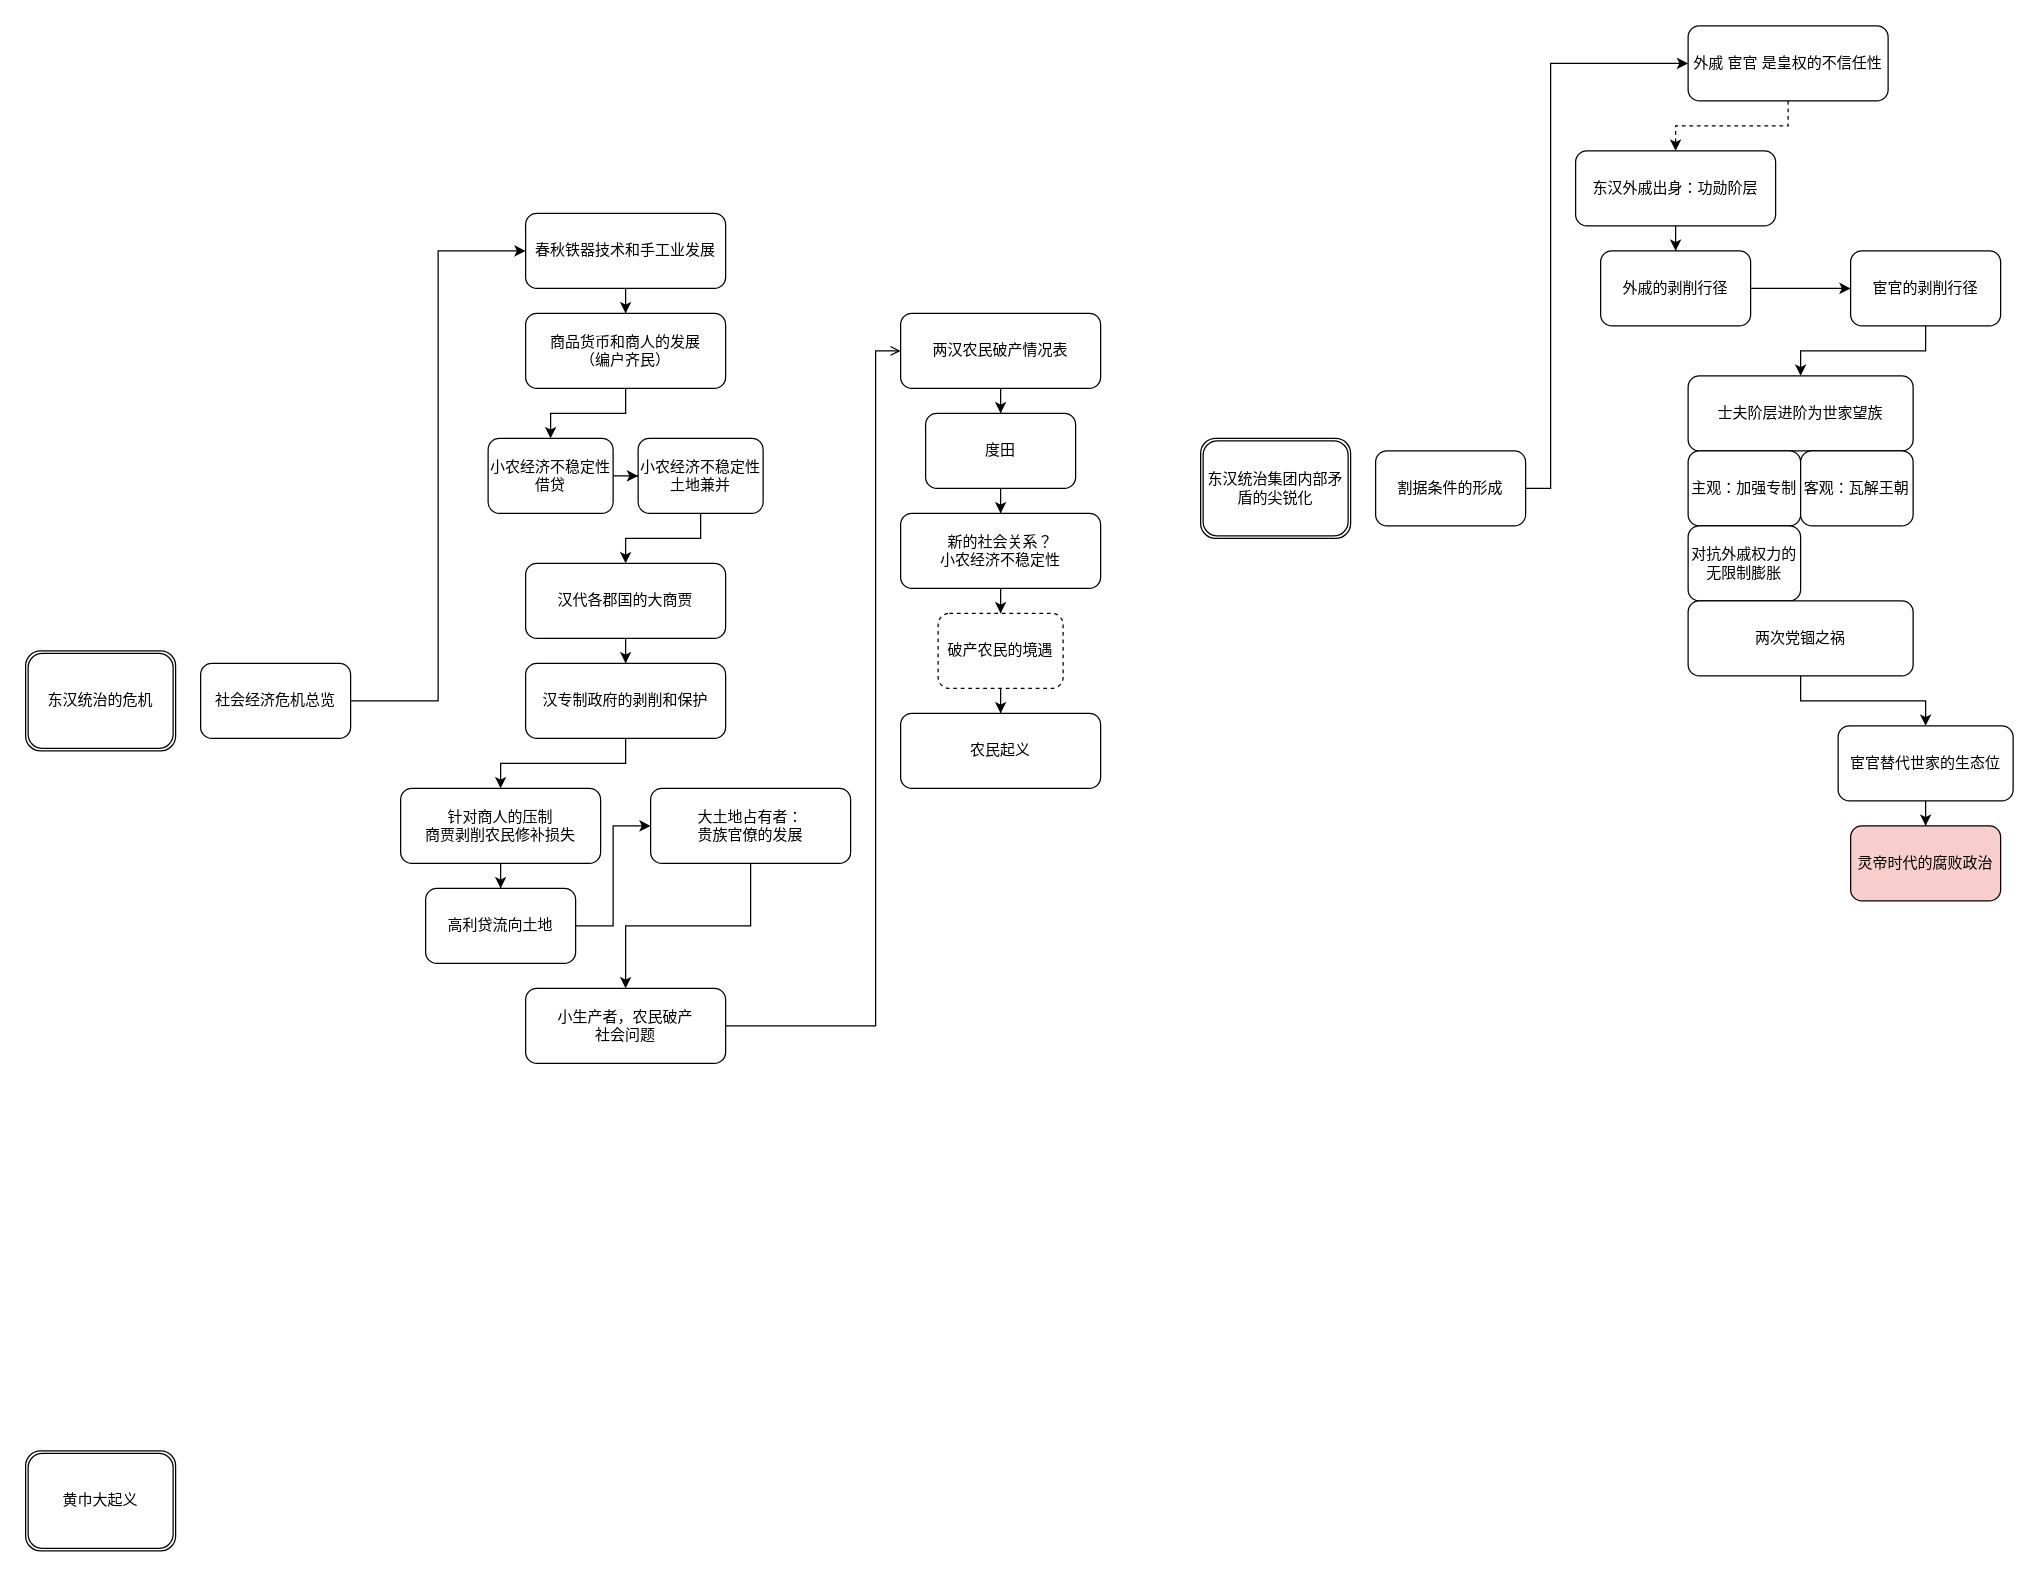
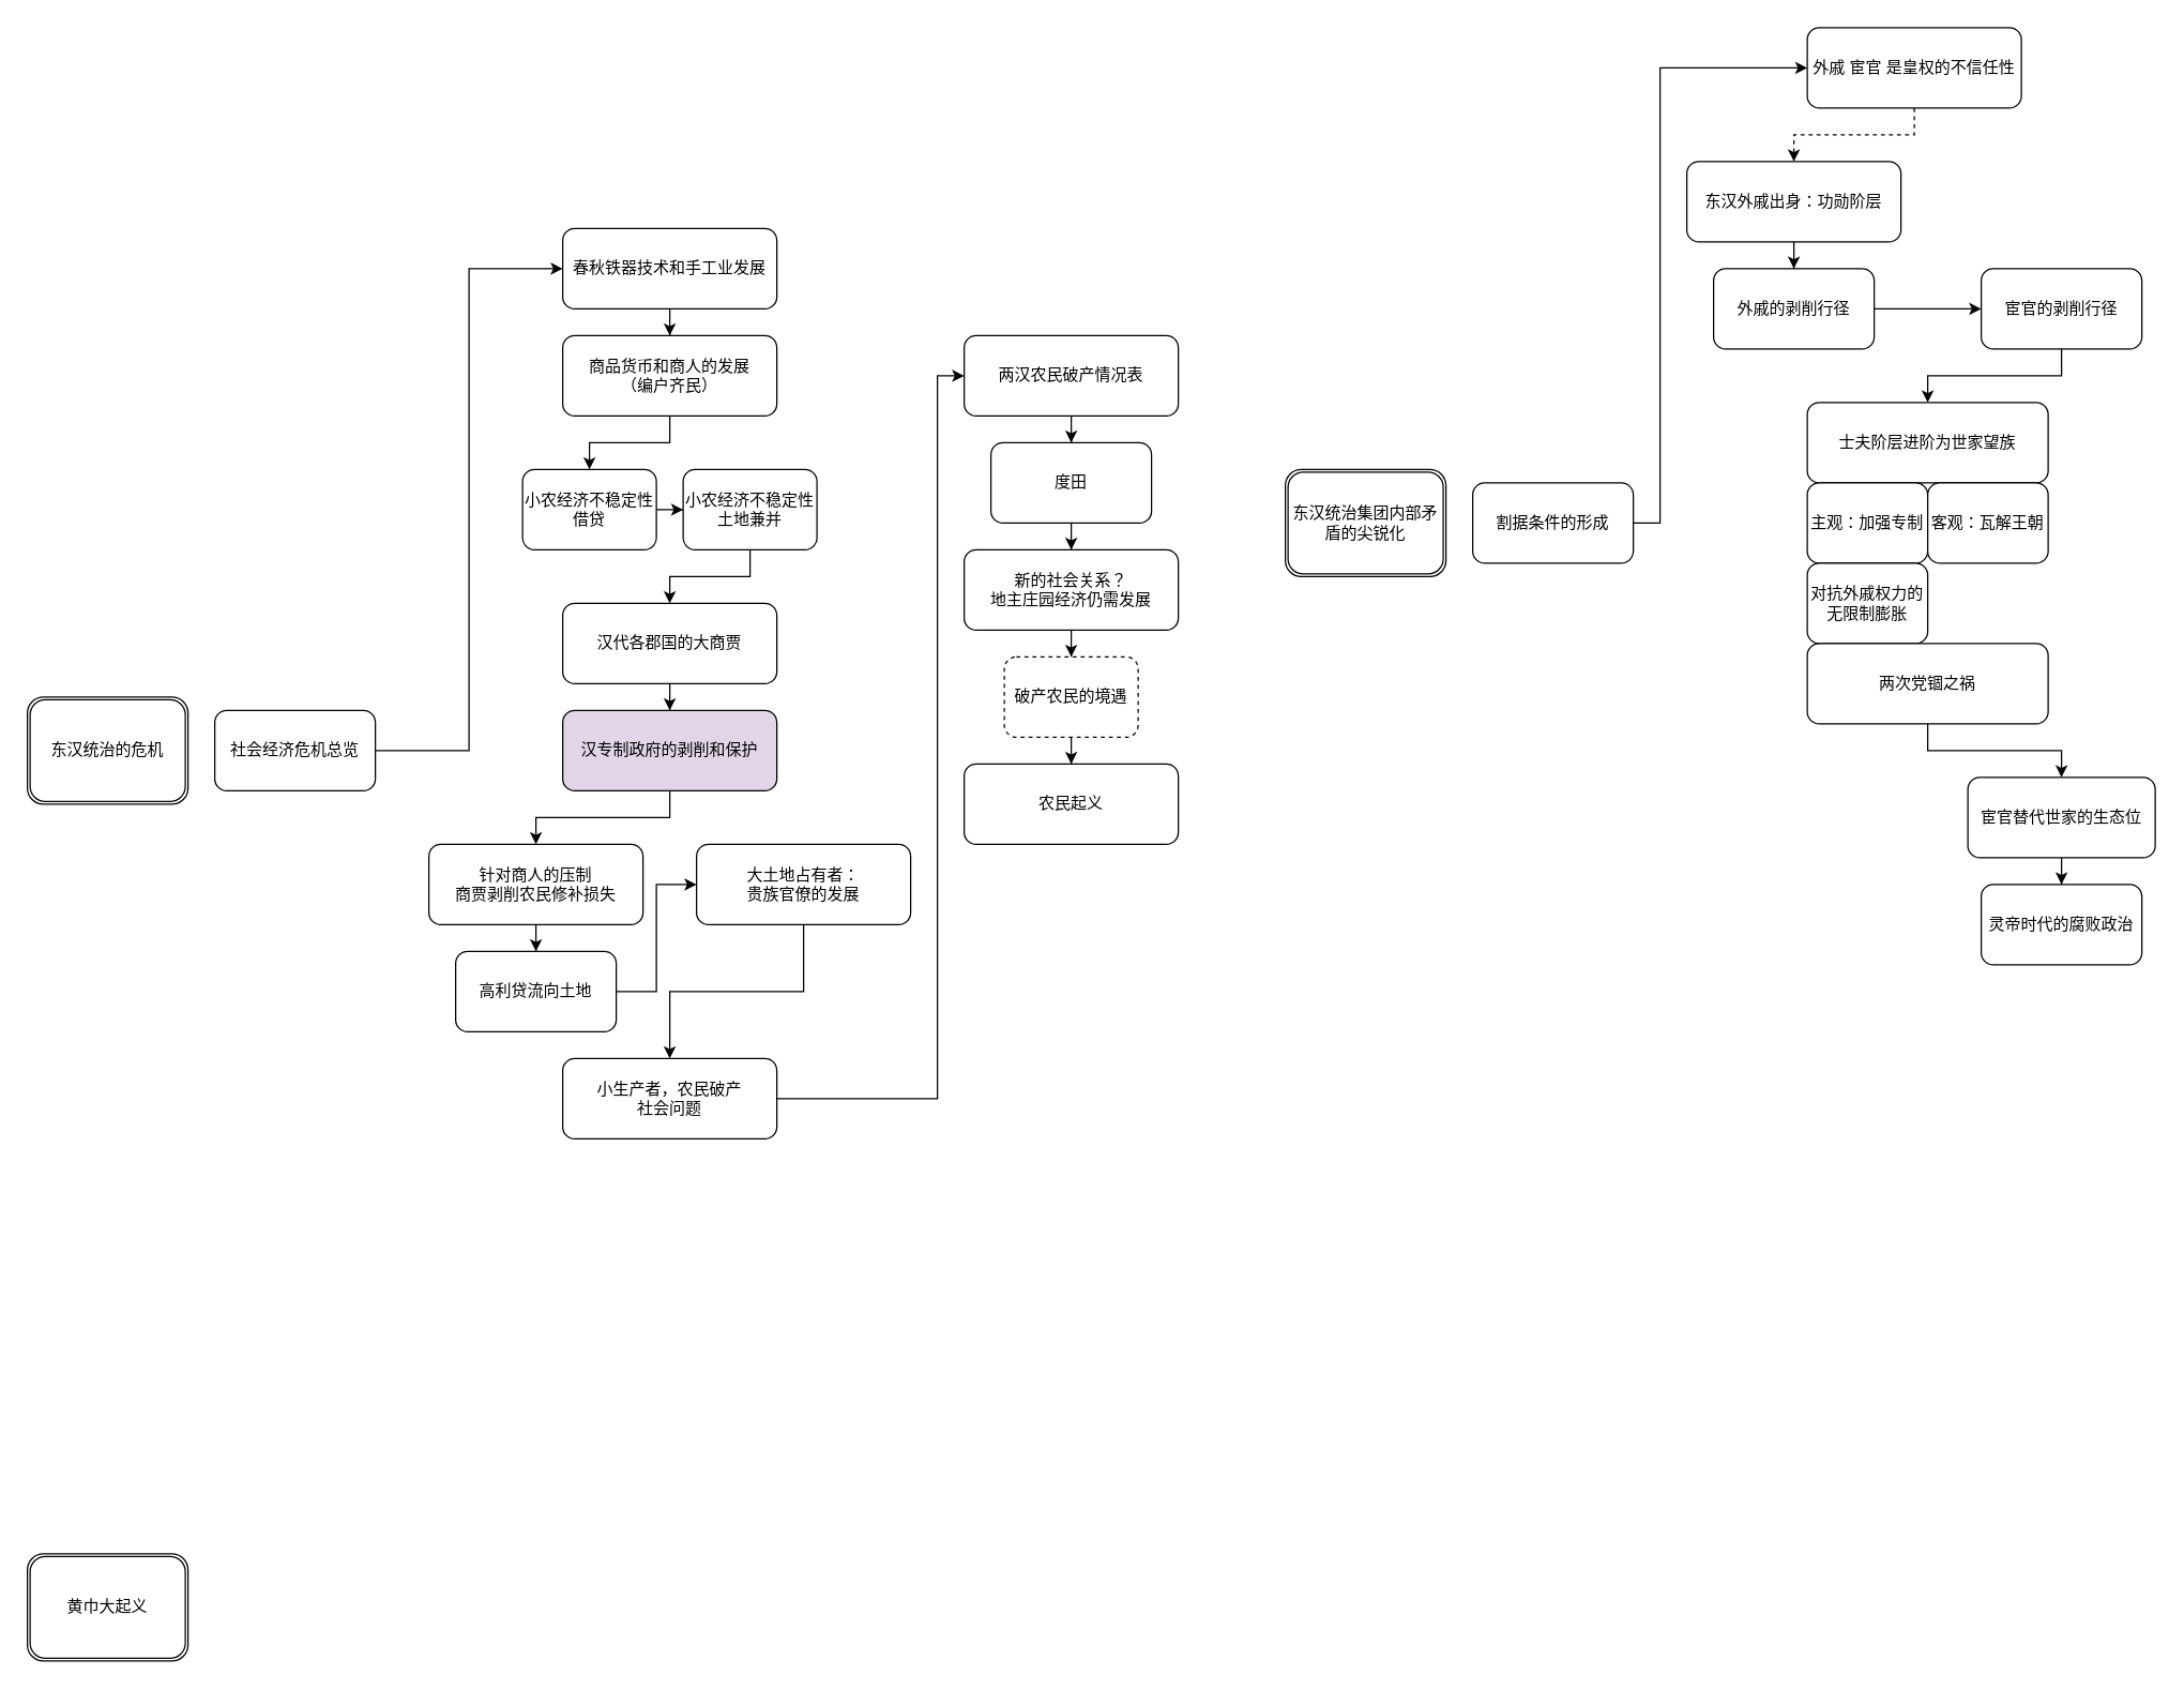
  <mxCell id="0" />
  <mxCell id="1" parent="0" />
  <mxCell id="2" style="edgeStyle=orthogonalEdgeStyle;rounded=0;orthogonalLoop=1;jettySize=auto;html=1;entryX=0;entryY=0.5;entryDx=0;entryDy=0;" parent="1" source="3" target="6" edge="1"><mxGeometry relative="1" as="geometry" /></mxCell>
  <mxCell id="3" value="社会经济危机总览" style="rounded=1;whiteSpace=wrap;html=1;" parent="1" vertex="1"><mxGeometry x="160" y="530" width="120" height="60" as="geometry" /></mxCell>
  <mxCell id="4" value="&lt;span&gt;东汉统治的危机&lt;/span&gt;" style="shape=ext;double=1;rounded=1;whiteSpace=wrap;html=1;" parent="1" vertex="1"><mxGeometry y="520" width="120" height="80" as="geometry" x="20" /></mxCell>
  <mxCell id="5" style="edgeStyle=orthogonalEdgeStyle;rounded=0;orthogonalLoop=1;jettySize=auto;html=1;entryX=0.5;entryY=0;entryDx=0;entryDy=0;" parent="1" source="6" target="8" edge="1"><mxGeometry relative="1" as="geometry" /></mxCell>
  <mxCell id="6" value="春秋铁器技术和手工业发展" style="rounded=1;whiteSpace=wrap;html=1;" parent="1" vertex="1"><mxGeometry x="420" y="170" width="160" height="60" as="geometry" /></mxCell>
  <mxCell id="7" style="edgeStyle=orthogonalEdgeStyle;rounded=0;orthogonalLoop=1;jettySize=auto;html=1;" parent="1" source="8" target="10" edge="1"><mxGeometry relative="1" as="geometry" /></mxCell>
  <mxCell id="8" value="商品货币和商人的发展&lt;br&gt;（编户齐民）" style="rounded=1;whiteSpace=wrap;html=1;" parent="1" vertex="1"><mxGeometry x="420" y="250" width="160" height="60" as="geometry" /></mxCell>
  <mxCell id="9" style="edgeStyle=orthogonalEdgeStyle;rounded=0;orthogonalLoop=1;jettySize=auto;html=1;entryX=0;entryY=0.5;entryDx=0;entryDy=0;" parent="1" source="10" target="12" edge="1"><mxGeometry relative="1" as="geometry" /></mxCell>
  <mxCell id="10" value="小农经济不稳定性&lt;br&gt;借贷" style="rounded=1;whiteSpace=wrap;html=1;" parent="1" vertex="1"><mxGeometry x="390" y="350" width="100" height="60" as="geometry" /></mxCell>
  <mxCell id="11" style="edgeStyle=orthogonalEdgeStyle;rounded=0;orthogonalLoop=1;jettySize=auto;html=1;" parent="1" source="12" target="14" edge="1"><mxGeometry relative="1" as="geometry" /></mxCell>
  <mxCell id="12" value="小农经济不稳定性&lt;br&gt;土地兼并" style="rounded=1;whiteSpace=wrap;html=1;" parent="1" vertex="1"><mxGeometry x="510" y="350" width="100" height="60" as="geometry" /></mxCell>
  <mxCell id="13" style="edgeStyle=orthogonalEdgeStyle;rounded=0;orthogonalLoop=1;jettySize=auto;html=1;" parent="1" source="14" target="16" edge="1"><mxGeometry relative="1" as="geometry" /></mxCell>
  <mxCell id="14" value="汉代各郡国的大商贾" style="rounded=1;whiteSpace=wrap;html=1;" parent="1" vertex="1"><mxGeometry x="420" y="450" width="160" height="60" as="geometry" /></mxCell>
  <mxCell id="15" style="edgeStyle=orthogonalEdgeStyle;rounded=0;orthogonalLoop=1;jettySize=auto;html=1;entryX=0.5;entryY=0;entryDx=0;entryDy=0;" parent="1" source="16" target="18" edge="1"><mxGeometry relative="1" as="geometry" /></mxCell>
- <mxCell id="16" value="汉专制政府的剥削和保护" style="rounded=1;whiteSpace=wrap;html=1;" parent="1" vertex="1"><mxGeometry x="420" y="530" width="160" height="60" as="geometry" /></mxCell>
+ <mxCell id="16" value="汉专制政府的剥削和保护" style="rounded=1;whiteSpace=wrap;html=1;fillColor=#e1d5e7;" parent="1" vertex="1"><mxGeometry x="420" y="530" width="160" height="60" as="geometry" /></mxCell>
  <mxCell id="17" style="edgeStyle=orthogonalEdgeStyle;rounded=0;orthogonalLoop=1;jettySize=auto;html=1;entryX=0.5;entryY=0;entryDx=0;entryDy=0;" parent="1" source="18" target="20" edge="1"><mxGeometry relative="1" as="geometry" /></mxCell>
  <mxCell id="18" value="针对商人的压制&lt;br&gt;商贾剥削农民修补损失" style="rounded=1;whiteSpace=wrap;html=1;" parent="1" vertex="1"><mxGeometry x="320" y="630" width="160" height="60" as="geometry" /></mxCell>
  <mxCell id="19" style="edgeStyle=orthogonalEdgeStyle;rounded=0;orthogonalLoop=1;jettySize=auto;html=1;entryX=0;entryY=0.5;entryDx=0;entryDy=0;" parent="1" source="20" target="22" edge="1"><mxGeometry relative="1" as="geometry" /></mxCell>
  <mxCell id="20" value="高利贷流向土地" style="rounded=1;whiteSpace=wrap;html=1;" parent="1" vertex="1"><mxGeometry x="340" y="710" width="120" height="60" as="geometry" /></mxCell>
  <mxCell id="21" style="edgeStyle=orthogonalEdgeStyle;rounded=0;orthogonalLoop=1;jettySize=auto;html=1;" parent="1" source="22" target="24" edge="1"><mxGeometry relative="1" as="geometry" /></mxCell>
  <mxCell id="22" value="大土地占有者：&lt;br&gt;贵族官僚的发展" style="rounded=1;whiteSpace=wrap;html=1;" parent="1" vertex="1"><mxGeometry x="520" y="630" width="160" height="60" as="geometry" /></mxCell>
- <mxCell id="23" style="edgeStyle=orthogonalEdgeStyle;rounded=0;orthogonalLoop=1;jettySize=auto;html=1;entryX=0;entryY=0.5;entryDx=0;entryDy=0;endArrow=open;" parent="1" source="24" target="26" edge="1"><mxGeometry relative="1" as="geometry"><Array as="points"><mxPoint x="700" y="820" /><mxPoint x="700" y="280" /></Array></mxGeometry></mxCell>
+ <mxCell id="23" style="edgeStyle=orthogonalEdgeStyle;rounded=0;orthogonalLoop=1;jettySize=auto;html=1;entryX=0;entryY=0.5;entryDx=0;entryDy=0;" parent="1" source="24" target="26" edge="1"><mxGeometry relative="1" as="geometry"><Array as="points"><mxPoint x="700" y="820" /><mxPoint x="700" y="280" /></Array></mxGeometry></mxCell>
  <mxCell id="24" value="小生产者，农民破产&lt;br&gt;社会问题" style="rounded=1;whiteSpace=wrap;html=1;" parent="1" vertex="1"><mxGeometry x="420" y="790" width="160" height="60" as="geometry" /></mxCell>
  <mxCell id="25" style="edgeStyle=orthogonalEdgeStyle;rounded=0;orthogonalLoop=1;jettySize=auto;html=1;" parent="1" source="26" target="28" edge="1"><mxGeometry relative="1" as="geometry" /></mxCell>
  <mxCell id="26" value="两汉农民破产情况表" style="rounded=1;whiteSpace=wrap;html=1;" parent="1" vertex="1"><mxGeometry x="720" y="250" width="160" height="60" as="geometry" /></mxCell>
  <mxCell id="27" style="edgeStyle=orthogonalEdgeStyle;rounded=0;orthogonalLoop=1;jettySize=auto;html=1;entryX=0.5;entryY=0;entryDx=0;entryDy=0;" parent="1" source="28" target="30" edge="1"><mxGeometry relative="1" as="geometry" /></mxCell>
  <mxCell id="28" value="度田" style="whiteSpace=wrap;html=1;rounded=1;" parent="1" vertex="1"><mxGeometry x="740" y="330" width="120" height="60" as="geometry" /></mxCell>
  <mxCell id="29" style="edgeStyle=orthogonalEdgeStyle;rounded=0;orthogonalLoop=1;jettySize=auto;html=1;entryX=0.5;entryY=0;entryDx=0;entryDy=0;" parent="1" source="30" target="32" edge="1"><mxGeometry relative="1" as="geometry" /></mxCell>
- <mxCell id="30" value="新的社会关系？&lt;br&gt;小农经济不稳定性" style="rounded=1;whiteSpace=wrap;html=1;" parent="1" vertex="1"><mxGeometry x="720" y="410" width="160" height="60" as="geometry" /></mxCell>
+ <mxCell id="30" value="新的社会关系？&lt;br&gt;地主庄园经济仍需发展" style="rounded=1;whiteSpace=wrap;html=1;" parent="1" vertex="1"><mxGeometry x="720" y="410" width="160" height="60" as="geometry" /></mxCell>
  <mxCell id="31" style="edgeStyle=orthogonalEdgeStyle;rounded=0;orthogonalLoop=1;jettySize=auto;html=1;" parent="1" source="32" target="33" edge="1"><mxGeometry relative="1" as="geometry" /></mxCell>
  <mxCell id="32" value="破产农民的境遇" style="rounded=1;whiteSpace=wrap;html=1;dashed=1;" parent="1" vertex="1"><mxGeometry x="750" y="490" width="100" height="60" as="geometry" /></mxCell>
  <mxCell id="33" value="农民起义" style="rounded=1;whiteSpace=wrap;html=1;" parent="1" vertex="1"><mxGeometry x="720" y="570" width="160" height="60" as="geometry" /></mxCell>
  <mxCell id="34" value="&lt;span&gt;东汉统治集团内部矛盾的尖锐化&lt;/span&gt;" style="shape=ext;double=1;rounded=1;whiteSpace=wrap;html=1;" parent="1" vertex="1"><mxGeometry x="960" y="350" width="120" height="80" as="geometry" /></mxCell>
  <mxCell id="35" style="edgeStyle=orthogonalEdgeStyle;rounded=0;orthogonalLoop=1;jettySize=auto;html=1;entryX=0;entryY=0.5;entryDx=0;entryDy=0;" parent="1" source="36" target="38" edge="1"><mxGeometry relative="1" as="geometry"><Array as="points"><mxPoint x="1240" y="390" /><mxPoint x="1240" y="50" /></Array></mxGeometry></mxCell>
  <mxCell id="36" value="割据条件的形成" style="rounded=1;whiteSpace=wrap;html=1;" parent="1" vertex="1"><mxGeometry x="1100" y="360" width="120" height="60" as="geometry" /></mxCell>
  <mxCell id="37" style="edgeStyle=orthogonalEdgeStyle;rounded=0;orthogonalLoop=1;jettySize=auto;html=1;entryX=0.5;entryY=0;entryDx=0;entryDy=0;dashed=1;" parent="1" source="38" target="40" edge="1"><mxGeometry relative="1" as="geometry" /></mxCell>
  <mxCell id="38" value="外戚 宦官 是皇权的不信任性" style="rounded=1;whiteSpace=wrap;html=1;" parent="1" vertex="1"><mxGeometry x="1350" y="20" width="160" height="60" as="geometry" /></mxCell>
  <mxCell id="39" style="edgeStyle=orthogonalEdgeStyle;rounded=0;orthogonalLoop=1;jettySize=auto;html=1;entryX=0.5;entryY=0;entryDx=0;entryDy=0;" parent="1" source="40" target="42" edge="1"><mxGeometry relative="1" as="geometry" /></mxCell>
  <mxCell id="40" value="东汉外戚出身：功勋阶层" style="rounded=1;whiteSpace=wrap;html=1;" parent="1" vertex="1"><mxGeometry x="1260" y="120" width="160" height="60" as="geometry" /></mxCell>
  <mxCell id="41" value="" style="edgeStyle=orthogonalEdgeStyle;rounded=0;orthogonalLoop=1;jettySize=auto;html=1;" parent="1" source="42" target="44" edge="1"><mxGeometry relative="1" as="geometry" /></mxCell>
  <mxCell id="42" value="外戚的剥削行径" style="rounded=1;whiteSpace=wrap;html=1;" parent="1" vertex="1"><mxGeometry x="1280" y="200" width="120" height="60" as="geometry" /></mxCell>
  <mxCell id="43" style="edgeStyle=orthogonalEdgeStyle;rounded=0;orthogonalLoop=1;jettySize=auto;html=1;entryX=0.5;entryY=0;entryDx=0;entryDy=0;" parent="1" source="44" target="45" edge="1"><mxGeometry relative="1" as="geometry" /></mxCell>
  <mxCell id="44" value="宦官的剥削行径" style="rounded=1;whiteSpace=wrap;html=1;" parent="1" vertex="1"><mxGeometry x="1480" y="200" width="120" height="60" as="geometry" /></mxCell>
  <mxCell id="45" value="士夫阶层进阶为世家望族" style="rounded=1;whiteSpace=wrap;html=1;" parent="1" vertex="1"><mxGeometry x="1350" y="300" width="180" height="60" as="geometry" /></mxCell>
  <mxCell id="46" value="主观：加强专制" style="rounded=1;whiteSpace=wrap;html=1;" parent="1" vertex="1"><mxGeometry x="1350" y="360" width="90" height="60" as="geometry" /></mxCell>
  <mxCell id="47" value="客观：瓦解王朝" style="rounded=1;whiteSpace=wrap;html=1;" parent="1" vertex="1"><mxGeometry x="1440" y="360" width="90" height="60" as="geometry" /></mxCell>
  <mxCell id="48" value="对抗外戚权力的无限制膨胀" style="rounded=1;whiteSpace=wrap;html=1;" parent="1" vertex="1"><mxGeometry x="1350" y="420" width="90" height="60" as="geometry" /></mxCell>
  <mxCell id="49" value="" style="edgeStyle=orthogonalEdgeStyle;rounded=0;orthogonalLoop=1;jettySize=auto;html=1;" parent="1" source="50" target="52" edge="1"><mxGeometry relative="1" as="geometry" /></mxCell>
  <mxCell id="50" value="两次党锢之祸" style="rounded=1;whiteSpace=wrap;html=1;" parent="1" vertex="1"><mxGeometry x="1350" y="480" width="180" height="60" as="geometry" /></mxCell>
  <mxCell id="51" style="edgeStyle=orthogonalEdgeStyle;rounded=0;orthogonalLoop=1;jettySize=auto;html=1;" parent="1" source="52" target="53" edge="1"><mxGeometry relative="1" as="geometry" /></mxCell>
  <mxCell id="52" value="宦官替代世家的生态位" style="rounded=1;whiteSpace=wrap;html=1;" parent="1" vertex="1"><mxGeometry x="1470" y="580" width="140" height="60" as="geometry" /></mxCell>
- <mxCell id="53" value="灵帝时代的腐败政治" style="rounded=1;whiteSpace=wrap;html=1;fillColor=#f8cecc;" parent="1" vertex="1"><mxGeometry x="1480" y="660" width="120" height="60" as="geometry" /></mxCell>
+ <mxCell id="53" value="灵帝时代的腐败政治" style="rounded=1;whiteSpace=wrap;html=1;" parent="1" vertex="1"><mxGeometry x="1480" y="660" width="120" height="60" as="geometry" /></mxCell>
  <mxCell id="54" value="&lt;span&gt;黄巾大起义&lt;/span&gt;" style="shape=ext;double=1;rounded=1;whiteSpace=wrap;html=1;" parent="1" vertex="1"><mxGeometry y="1160" width="120" height="80" as="geometry" x="20" /></mxCell>
